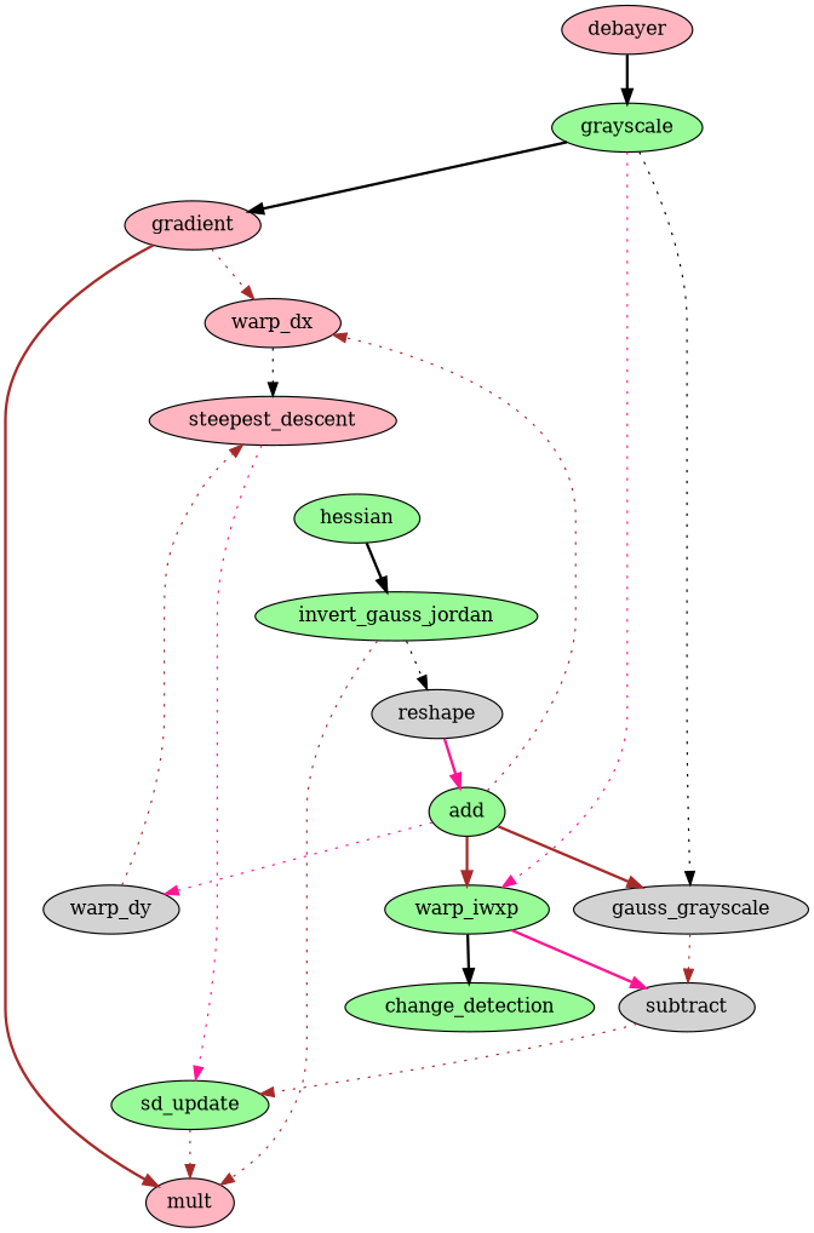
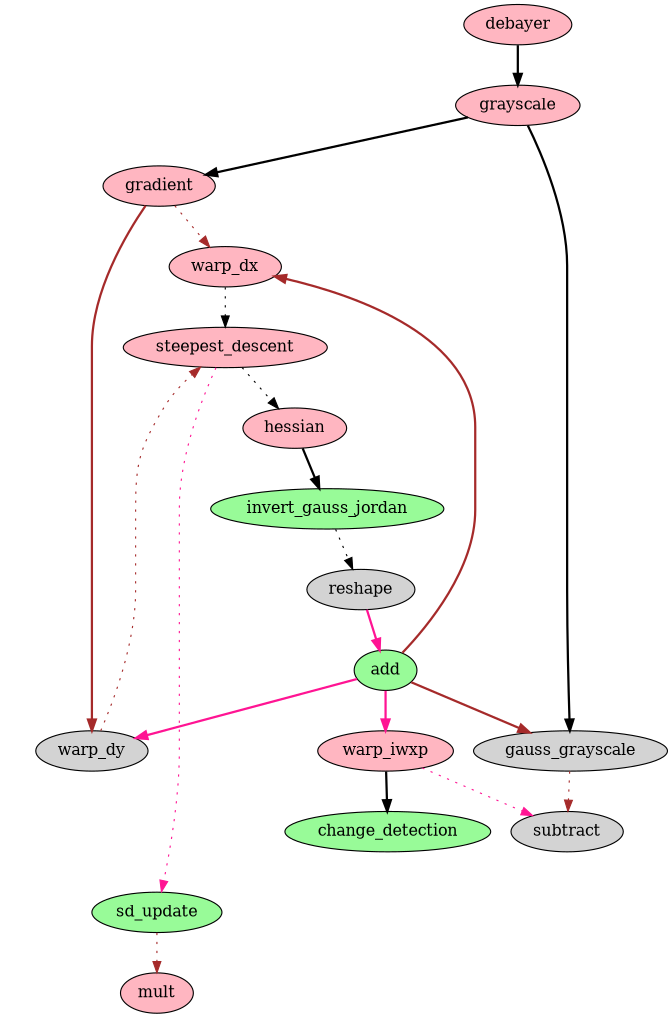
  digraph {
    node [fillcolor=lightpink style=filled]
    edge [color=brown style=dotted]
    debayer
-   grayscale [fillcolor=palegreen]
+   grayscale
    gradient
    n4 [fillcolor=lightgrey label=gauss_grayscale]
-   warp_iwxp [fillcolor=palegreen]
+   warp_iwxp
    warp_dx
    warp_dy [fillcolor=lightgrey]
    subtract [fillcolor=lightgrey]
    change_detection [fillcolor=palegreen]
    steepest_descent
    sd_update [fillcolor=palegreen]
    add [fillcolor=palegreen]
    mult
-   hessian [fillcolor=palegreen]
+   hessian
    invert_gauss_jordan [fillcolor=palegreen]
    reshape [fillcolor=lightgrey]
    debayer -> grayscale [color=black style=bold]
    grayscale -> gradient [color=black style=bold]
-   grayscale -> n4 [color=black]
-   grayscale -> warp_iwxp [color=deeppink]
+   grayscale -> n4 [color=black style=bold]
    gradient -> warp_dx
-   gradient -> mult [style=bold]
+   gradient -> warp_dy [style=bold]
    n4 -> subtract
-   warp_iwxp -> subtract [color=deeppink style=bold]
+   warp_iwxp -> subtract [color=deeppink]
    warp_iwxp -> change_detection [color=black style=bold]
    warp_dx -> steepest_descent [color=black]
    warp_dy -> steepest_descent
-   subtract -> sd_update
    steepest_descent -> sd_update [color=deeppink]
+   steepest_descent -> hessian [color=black]
    sd_update -> mult
    add -> n4 [style=bold]
-   add -> warp_iwxp [style=bold]
-   add -> warp_dx
-   add -> warp_dy [color=deeppink]
+   add -> warp_iwxp [color=deeppink style=bold]
+   add -> warp_dx [style=bold]
+   add -> warp_dy [color=deeppink style=bold]
    hessian -> invert_gauss_jordan [color=black style=bold]
-   invert_gauss_jordan -> mult
    invert_gauss_jordan -> reshape [color=black]
    reshape -> add [color=deeppink style=bold]
  }
